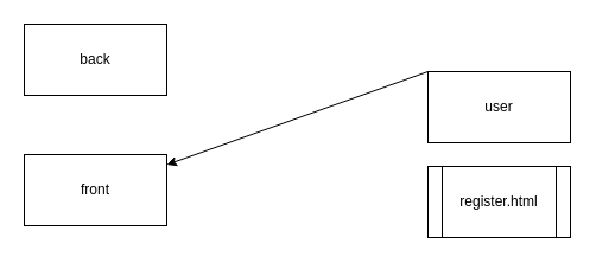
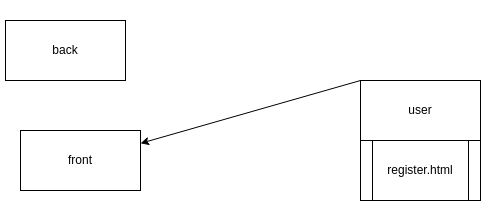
  <mxCell id="0" />
  <mxCell id="1" parent="0" />
  <mxCell id="2" value="front" style="whiteSpace=wrap;html=1;" vertex="1" parent="1"><mxGeometry x="20" y="130" width="120" height="60" as="geometry" /></mxCell>
- <mxCell id="3" value="back" style="whiteSpace=wrap;html=1;" vertex="1" parent="1"><mxGeometry x="20" y="20" width="120" height="60" as="geometry" /></mxCell>
+ <mxCell id="3" value="back" style="whiteSpace=wrap;html=1;" vertex="1" parent="1"><mxGeometry x="5" y="20" width="120" height="60" as="geometry" /></mxCell>
  <mxCell id="4" style="edgeStyle=none;html=1;exitX=0;exitY=0;exitDx=0;exitDy=0;" edge="1" parent="1" source="5" target="2"><mxGeometry relative="1" as="geometry" /></mxCell>
- <mxCell id="5" value="user" style="whiteSpace=wrap;html=1;" vertex="1" parent="1"><mxGeometry x="360" y="60" width="120" height="60" as="geometry" /></mxCell>
+ <mxCell id="5" value="user" style="whiteSpace=wrap;html=1;" vertex="1" parent="1"><mxGeometry x="360" y="80" width="120" height="60" as="geometry" /></mxCell>
  <mxCell id="6" value="register.html" style="shape=process;whiteSpace=wrap;html=1;backgroundOutline=1;" vertex="1" parent="1"><mxGeometry x="360" y="140" width="120" height="60" as="geometry" /></mxCell>
